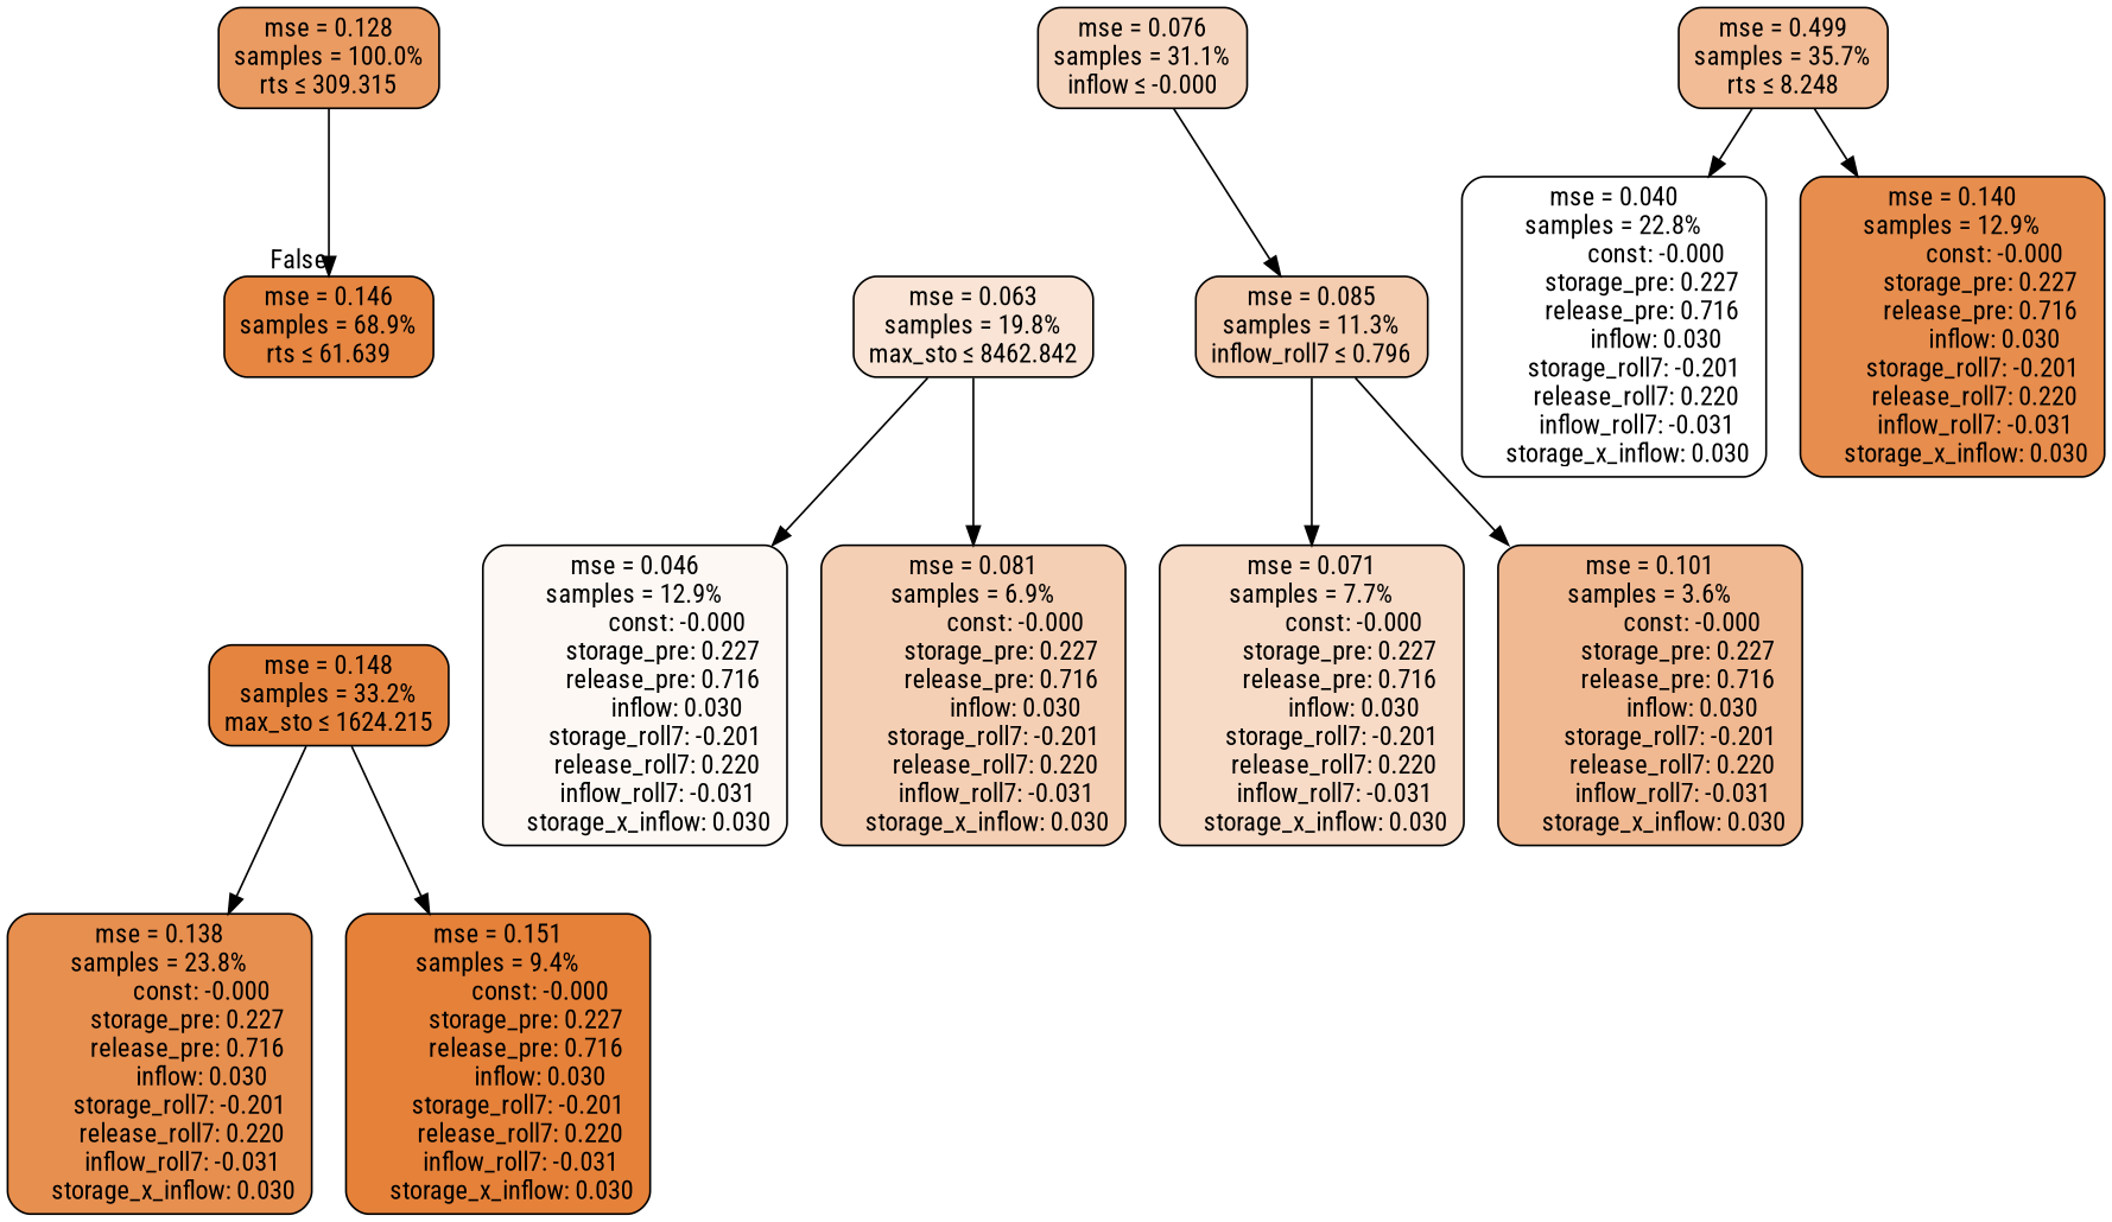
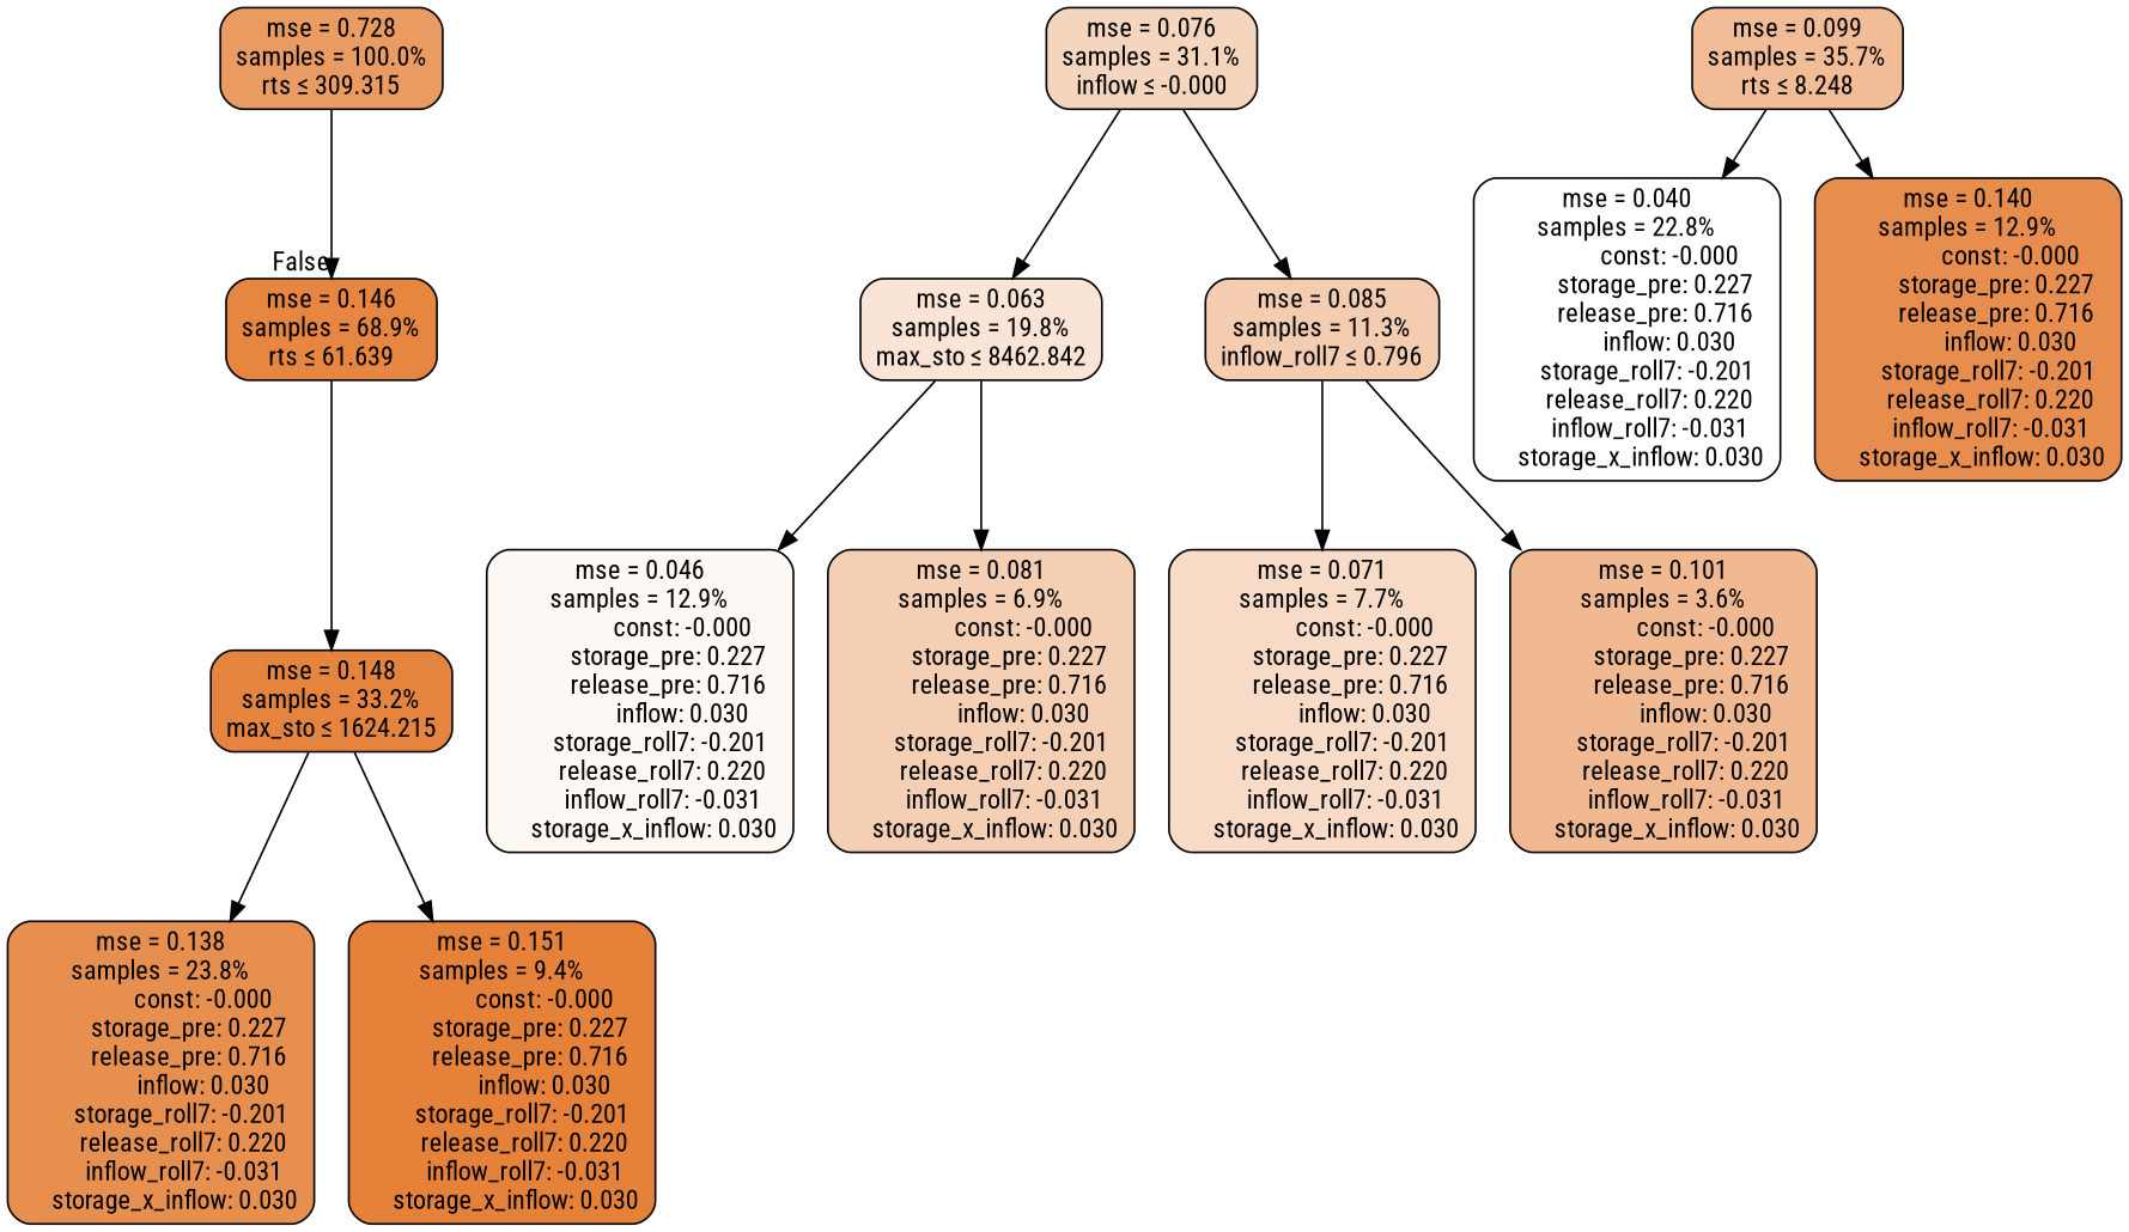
  digraph {
    fontname="Roboto Condensed"
    node [color=black fontname="Roboto Condensed" shape=rectangle style="filled, rounded"]
    edge [fontname="Roboto Condensed"]
-   n1 [fillcolor="#ea9b62" label="mse = 0.128\nsamples = 100.0%\nrts &le; 309.315"]
+   n1 [fillcolor="#ea9b62" label="mse = 0.728\nsamples = 100.0%\nrts &le; 309.315"]
    n2 [fillcolor="#e68641" label="mse = 0.146\nsamples = 68.9%\nrts &le; 61.639"]
    n3 [fillcolor="#e5843e" label="mse = 0.148\nsamples = 33.2%\nmax_sto &le; 1624.215"]
    n4 [fillcolor="#f6d5be" label="mse = 0.076\nsamples = 31.1%\ninflow &le; -0.000"]
    n5 [fillcolor="#f9e4d5" label="mse = 0.063\nsamples = 19.8%\nmax_sto &le; 8462.842"]
    n6 [fillcolor="#f4ccaf" label="mse = 0.085\nsamples = 11.3%\ninflow_roll7 &le; 0.796"]
-   n7 [fillcolor="#f1bc96" label="mse = 0.499\nsamples = 35.7%\nrts &le; 8.248"]
+   n7 [fillcolor="#f1bc96" label="mse = 0.099\nsamples = 35.7%\nrts &le; 8.248"]
    n8 [fillcolor="#ffffff" label="mse = 0.040\nsamples = 22.8%\n               const: -0.000\n          storage_pre: 0.227\n          release_pre: 0.716\n               inflow: 0.030\n       storage_roll7: -0.201\n        release_roll7: 0.220\n        inflow_roll7: -0.031\n     storage_x_inflow: 0.030"]
    n9 [fillcolor="#e78d4d" label="mse = 0.140\nsamples = 12.9%\n               const: -0.000\n          storage_pre: 0.227\n          release_pre: 0.716\n               inflow: 0.030\n       storage_roll7: -0.201\n        release_roll7: 0.220\n        inflow_roll7: -0.031\n     storage_x_inflow: 0.030"]
    n10 [fillcolor="#e78f4f" label="mse = 0.138\nsamples = 23.8%\n               const: -0.000\n          storage_pre: 0.227\n          release_pre: 0.716\n               inflow: 0.030\n       storage_roll7: -0.201\n        release_roll7: 0.220\n        inflow_roll7: -0.031\n     storage_x_inflow: 0.030"]
    n11 [fillcolor="#e58139" label="mse = 0.151\nsamples = 9.4%\n               const: -0.000\n          storage_pre: 0.227\n          release_pre: 0.716\n               inflow: 0.030\n       storage_roll7: -0.201\n        release_roll7: 0.220\n        inflow_roll7: -0.031\n     storage_x_inflow: 0.030"]
    n12 [fillcolor="#fdf8f4" label="mse = 0.046\nsamples = 12.9%\n               const: -0.000\n          storage_pre: 0.227\n          release_pre: 0.716\n               inflow: 0.030\n       storage_roll7: -0.201\n        release_roll7: 0.220\n        inflow_roll7: -0.031\n     storage_x_inflow: 0.030"]
    n13 [fillcolor="#f5cfb4" label="mse = 0.081\nsamples = 6.9%\n               const: -0.000\n          storage_pre: 0.227\n          release_pre: 0.716\n               inflow: 0.030\n       storage_roll7: -0.201\n        release_roll7: 0.220\n        inflow_roll7: -0.031\n     storage_x_inflow: 0.030"]
    n14 [fillcolor="#f7dbc7" label="mse = 0.071\nsamples = 7.7%\n               const: -0.000\n          storage_pre: 0.227\n          release_pre: 0.716\n               inflow: 0.030\n       storage_roll7: -0.201\n        release_roll7: 0.220\n        inflow_roll7: -0.031\n     storage_x_inflow: 0.030"]
    n15 [fillcolor="#f0b992" label="mse = 0.101\nsamples = 3.6%\n               const: -0.000\n          storage_pre: 0.227\n          release_pre: 0.716\n               inflow: 0.030\n       storage_roll7: -0.201\n        release_roll7: 0.220\n        inflow_roll7: -0.031\n     storage_x_inflow: 0.030"]
    n1 -> n2 [headlabel=False labelangle=45 labeldistance=2.5]
+   n2 -> n3
    n3 -> n10
    n3 -> n11
+   n4 -> n5
    n4 -> n6
    n5 -> n12
    n5 -> n13
    n6 -> n14
    n6 -> n15
    n7 -> n8
    n7 -> n9
  }
